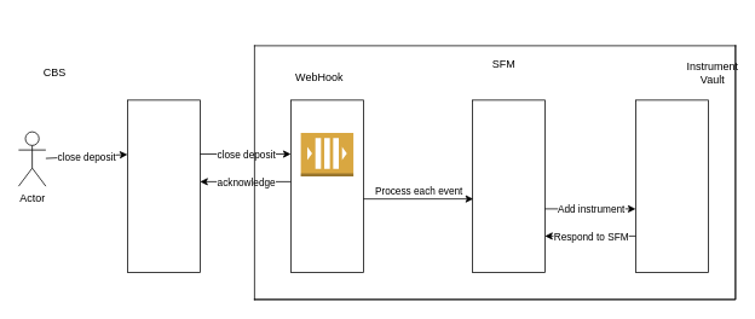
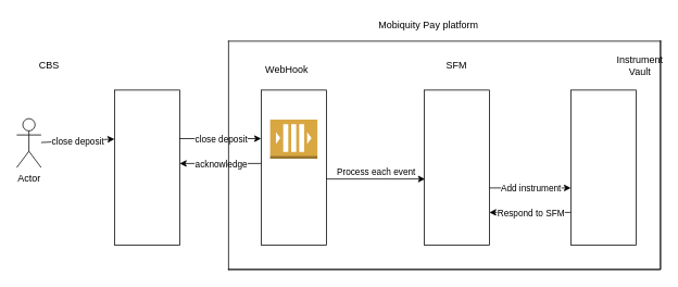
  <mxCell id="0" />
  <mxCell id="1" parent="0" />
  <mxCell id="2" value="" style="rounded=0;whiteSpace=wrap;html=1;" vertex="1" parent="1"><mxGeometry x="140" y="110" width="80" height="190" as="geometry" /></mxCell>
  <mxCell id="3" value="" style="rounded=0;whiteSpace=wrap;html=1;" vertex="1" parent="1"><mxGeometry x="520" y="110" width="80" height="190" as="geometry" /></mxCell>
  <mxCell id="4" value="" style="rounded=0;whiteSpace=wrap;html=1;" vertex="1" parent="1"><mxGeometry x="320" y="110" width="80" height="190" as="geometry" /></mxCell>
  <mxCell id="5" value="&amp;nbsp;WebHook" style="text;html=1;strokeColor=none;fillColor=none;align=center;verticalAlign=middle;whiteSpace=wrap;rounded=0;" vertex="1" parent="1"><mxGeometry x="330" y="75" width="40" height="20" as="geometry" /></mxCell>
- <mxCell id="6" value="SFM" style="text;html=1;strokeColor=none;fillColor=none;align=center;verticalAlign=middle;whiteSpace=wrap;rounded=0;" vertex="1" parent="1"><mxGeometry x="535" y="60" width="40" height="20" as="geometry" /></mxCell>
+ <mxCell id="6" value="SFM" style="text;html=1;strokeColor=none;fillColor=none;align=center;verticalAlign=middle;whiteSpace=wrap;rounded=0;" vertex="1" parent="1"><mxGeometry x="540" y="70" width="40" height="20" as="geometry" /></mxCell>
  <mxCell id="7" value="CBS" style="text;html=1;strokeColor=none;fillColor=none;align=center;verticalAlign=middle;whiteSpace=wrap;rounded=0;" vertex="1" parent="1"><mxGeometry x="40" y="70" width="40" height="20" as="geometry" /></mxCell>
  <mxCell id="8" value="Actor" style="shape=umlActor;verticalLabelPosition=bottom;verticalAlign=top;html=1;outlineConnect=0;" vertex="1" parent="1"><mxGeometry x="20" y="145" width="30" height="60" as="geometry" /></mxCell>
  <mxCell id="9" value="" style="endArrow=classic;html=1;" edge="1" parent="1" source="8"><mxGeometry relative="1" as="geometry"><mxPoint x="40" y="170" as="sourcePoint" /><mxPoint x="140" y="170" as="targetPoint" /></mxGeometry></mxCell>
  <mxCell id="10" value="close deposit" style="edgeLabel;resizable=0;html=1;align=center;verticalAlign=middle;" connectable="0" vertex="1" parent="9"><mxGeometry relative="1" as="geometry" /></mxCell>
  <mxCell id="11" value="" style="endArrow=classic;html=1;" edge="1" parent="1"><mxGeometry relative="1" as="geometry"><mxPoint x="220" y="169.5" as="sourcePoint" /><mxPoint x="320" y="169.5" as="targetPoint" /></mxGeometry></mxCell>
  <mxCell id="12" value="close deposit" style="edgeLabel;resizable=0;html=1;align=center;verticalAlign=middle;" connectable="0" vertex="1" parent="11"><mxGeometry relative="1" as="geometry" /></mxCell>
  <mxCell id="13" value="" style="rounded=0;whiteSpace=wrap;html=1;" vertex="1" parent="1"><mxGeometry x="700" y="110" width="80" height="190" as="geometry" /></mxCell>
  <mxCell id="14" value="Instrument Vault" style="text;html=1;strokeColor=none;fillColor=none;align=center;verticalAlign=middle;whiteSpace=wrap;rounded=0;" vertex="1" parent="1"><mxGeometry x="765" y="70" width="40" height="20" as="geometry" /></mxCell>
  <mxCell id="15" value="" style="outlineConnect=0;dashed=0;verticalLabelPosition=bottom;verticalAlign=top;align=center;html=1;shape=mxgraph.aws3.queue;fillColor=#D9A741;gradientColor=none;" vertex="1" parent="1"><mxGeometry x="331" y="146" width="58" height="48" as="geometry" /></mxCell>
  <mxCell id="16" value="" style="endArrow=classic;html=1;exitX=1;exitY=0.574;exitDx=0;exitDy=0;exitPerimeter=0;" edge="1" parent="1" source="4"><mxGeometry relative="1" as="geometry"><mxPoint x="400" y="170" as="sourcePoint" /><mxPoint x="521" y="219" as="targetPoint" /><Array as="points" /></mxGeometry></mxCell>
  <mxCell id="17" value="Process each event" style="edgeLabel;resizable=0;html=1;align=center;verticalAlign=middle;" connectable="0" vertex="1" parent="16"><mxGeometry relative="1" as="geometry"><mxPoint y="-9.03" as="offset" /></mxGeometry></mxCell>
  <mxCell id="18" value="" style="endArrow=classic;html=1;" edge="1" parent="1"><mxGeometry relative="1" as="geometry"><mxPoint x="320" y="200" as="sourcePoint" /><mxPoint x="220" y="200" as="targetPoint" /></mxGeometry></mxCell>
  <mxCell id="19" value="acknowledge" style="edgeLabel;resizable=0;html=1;align=center;verticalAlign=middle;" connectable="0" vertex="1" parent="18"><mxGeometry relative="1" as="geometry" /></mxCell>
  <mxCell id="20" value="" style="endArrow=classic;html=1;" edge="1" parent="1"><mxGeometry relative="1" as="geometry"><mxPoint x="600" y="230" as="sourcePoint" /><mxPoint x="700" y="230" as="targetPoint" /></mxGeometry></mxCell>
  <mxCell id="21" value="Add instrument" style="edgeLabel;resizable=0;html=1;align=center;verticalAlign=middle;" connectable="0" vertex="1" parent="20"><mxGeometry relative="1" as="geometry" /></mxCell>
  <mxCell id="22" value="" style="endArrow=classic;html=1;" edge="1" parent="1"><mxGeometry relative="1" as="geometry"><mxPoint x="700" y="260" as="sourcePoint" /><mxPoint x="600" y="260" as="targetPoint" /></mxGeometry></mxCell>
  <mxCell id="23" value="Respond to SFM" style="edgeLabel;resizable=0;html=1;align=center;verticalAlign=middle;" connectable="0" vertex="1" parent="22"><mxGeometry relative="1" as="geometry" /></mxCell>
  <mxCell id="24" value="" style="shape=partialRectangle;whiteSpace=wrap;html=1;bottom=0;right=0;fillColor=none;" vertex="1" parent="1"><mxGeometry x="280" y="50" width="530" height="280" as="geometry" /></mxCell>
  <mxCell id="25" value="" style="shape=partialRectangle;whiteSpace=wrap;html=1;top=0;left=0;fillColor=none;" vertex="1" parent="1"><mxGeometry x="280" y="50" width="530" height="280" as="geometry" /></mxCell>
+ <mxCell id="26" value="Mobiquity Pay platform" style="text;html=1;strokeColor=none;fillColor=none;align=center;verticalAlign=middle;whiteSpace=wrap;rounded=0;" vertex="1" parent="1"><mxGeometry x="451" y="20" width="149" height="20" as="geometry" /></mxCell>
  <mxCell id="27" value="" style="shape=partialRectangle;whiteSpace=wrap;html=1;top=0;left=0;fillColor=none;" vertex="1" parent="1"><mxGeometry x="280" y="50" width="530" height="280" as="geometry" /></mxCell>
